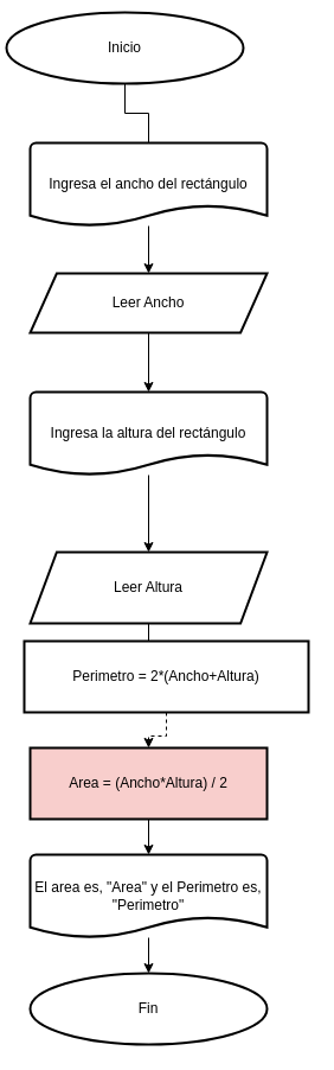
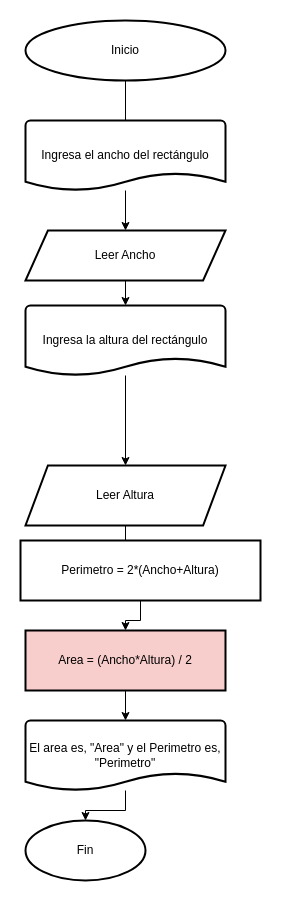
  <mxCell id="0" />
  <mxCell id="1" parent="0" />
  <mxCell id="2" value="" style="edgeStyle=orthogonalEdgeStyle;rounded=0;orthogonalLoop=1;jettySize=auto;html=1;endArrow=none;" edge="1" parent="1" source="3" target="5"><mxGeometry relative="1" as="geometry" /></mxCell>
- <mxCell id="3" value="Inicio" style="strokeWidth=2;html=1;shape=mxgraph.flowchart.start_1;whiteSpace=wrap;" vertex="1" parent="1"><mxGeometry x="5" y="10" width="200" height="60" as="geometry" /></mxCell>
+ <mxCell id="3" value="Inicio" style="strokeWidth=2;html=1;shape=mxgraph.flowchart.start_1;whiteSpace=wrap;" vertex="1" parent="1"><mxGeometry x="25" y="20" width="200" height="60" as="geometry" /></mxCell>
  <mxCell id="4" value="" style="edgeStyle=orthogonalEdgeStyle;rounded=0;orthogonalLoop=1;jettySize=auto;html=1;" edge="1" parent="1" source="5" target="7"><mxGeometry relative="1" as="geometry" /></mxCell>
  <mxCell id="5" value="Ingresa el ancho del rectángulo" style="strokeWidth=2;html=1;shape=mxgraph.flowchart.document2;whiteSpace=wrap;size=0.25;" vertex="1" parent="1"><mxGeometry x="25" y="120" width="200" height="70" as="geometry" /></mxCell>
  <mxCell id="6" value="" style="edgeStyle=orthogonalEdgeStyle;rounded=0;orthogonalLoop=1;jettySize=auto;html=1;" edge="1" parent="1" source="7" target="9"><mxGeometry relative="1" as="geometry" /></mxCell>
  <mxCell id="7" value="Leer Ancho" style="shape=parallelogram;html=1;strokeWidth=2;perimeter=parallelogramPerimeter;whiteSpace=wrap;rounded=1;arcSize=0;size=0.112;" vertex="1" parent="1"><mxGeometry x="25" y="230" width="200" height="50" as="geometry" /></mxCell>
  <mxCell id="8" value="" style="edgeStyle=orthogonalEdgeStyle;rounded=0;orthogonalLoop=1;jettySize=auto;html=1;" edge="1" parent="1" source="9" target="11"><mxGeometry relative="1" as="geometry" /></mxCell>
- <mxCell id="9" value="Ingresa la altura del rectángulo" style="strokeWidth=2;html=1;shape=mxgraph.flowchart.document2;whiteSpace=wrap;size=0.25;" vertex="1" parent="1"><mxGeometry x="25" y="330" width="200" height="70" as="geometry" /></mxCell>
+ <mxCell id="9" value="Ingresa la altura del rectángulo" style="strokeWidth=2;html=1;shape=mxgraph.flowchart.document2;whiteSpace=wrap;size=0.25;" vertex="1" parent="1"><mxGeometry x="25" y="305" width="200" height="70" as="geometry" /></mxCell>
  <mxCell id="10" value="" style="edgeStyle=orthogonalEdgeStyle;rounded=0;orthogonalLoop=1;jettySize=auto;html=1;" edge="1" parent="1" source="11" target="13"><mxGeometry relative="1" as="geometry" /></mxCell>
  <mxCell id="11" value="Leer Altura" style="shape=parallelogram;html=1;strokeWidth=2;perimeter=parallelogramPerimeter;whiteSpace=wrap;rounded=1;arcSize=0;size=0.112;" vertex="1" parent="1"><mxGeometry x="25" y="465" width="200" height="60" as="geometry" /></mxCell>
- <mxCell id="12" value="" style="edgeStyle=orthogonalEdgeStyle;rounded=0;orthogonalLoop=1;jettySize=auto;html=1;dashed=1;" edge="1" parent="1" source="13" target="15"><mxGeometry relative="1" as="geometry" /></mxCell>
+ <mxCell id="12" value="" style="edgeStyle=orthogonalEdgeStyle;rounded=0;orthogonalLoop=1;jettySize=auto;html=1;" edge="1" parent="1" source="13" target="15"><mxGeometry relative="1" as="geometry" /></mxCell>
  <mxCell id="13" value="Perimetro = 2*(Ancho+Altura)" style="rounded=1;whiteSpace=wrap;html=1;absoluteArcSize=1;arcSize=0;strokeWidth=2;" vertex="1" parent="1"><mxGeometry x="20" y="540" width="240" height="60" as="geometry" /></mxCell>
  <mxCell id="14" value="" style="edgeStyle=orthogonalEdgeStyle;rounded=0;orthogonalLoop=1;jettySize=auto;html=1;" edge="1" parent="1" source="15" target="17"><mxGeometry relative="1" as="geometry" /></mxCell>
  <mxCell id="15" value="Area = (Ancho*Altura) / 2" style="rounded=1;whiteSpace=wrap;html=1;absoluteArcSize=1;arcSize=0;strokeWidth=2;fillColor=#f8cecc;" vertex="1" parent="1"><mxGeometry x="25" y="630" width="200" height="60" as="geometry" /></mxCell>
  <mxCell id="16" value="" style="edgeStyle=orthogonalEdgeStyle;rounded=0;orthogonalLoop=1;jettySize=auto;html=1;" edge="1" parent="1" source="17" target="18"><mxGeometry relative="1" as="geometry" /></mxCell>
  <mxCell id="17" value="El area es, &quot;Area&quot; y el Perimetro es, &quot;Perimetro&quot;" style="strokeWidth=2;html=1;shape=mxgraph.flowchart.document2;whiteSpace=wrap;size=0.25;" vertex="1" parent="1"><mxGeometry x="25" y="720" width="200" height="70" as="geometry" /></mxCell>
- <mxCell id="18" value="Fin" style="strokeWidth=2;html=1;shape=mxgraph.flowchart.start_1;whiteSpace=wrap;" vertex="1" parent="1"><mxGeometry x="25" y="820" width="200" height="60" as="geometry" /></mxCell>
+ <mxCell id="18" value="Fin" style="strokeWidth=2;html=1;shape=mxgraph.flowchart.start_1;whiteSpace=wrap;" vertex="1" parent="1"><mxGeometry x="25" y="820" width="120" height="60" as="geometry" /></mxCell>
